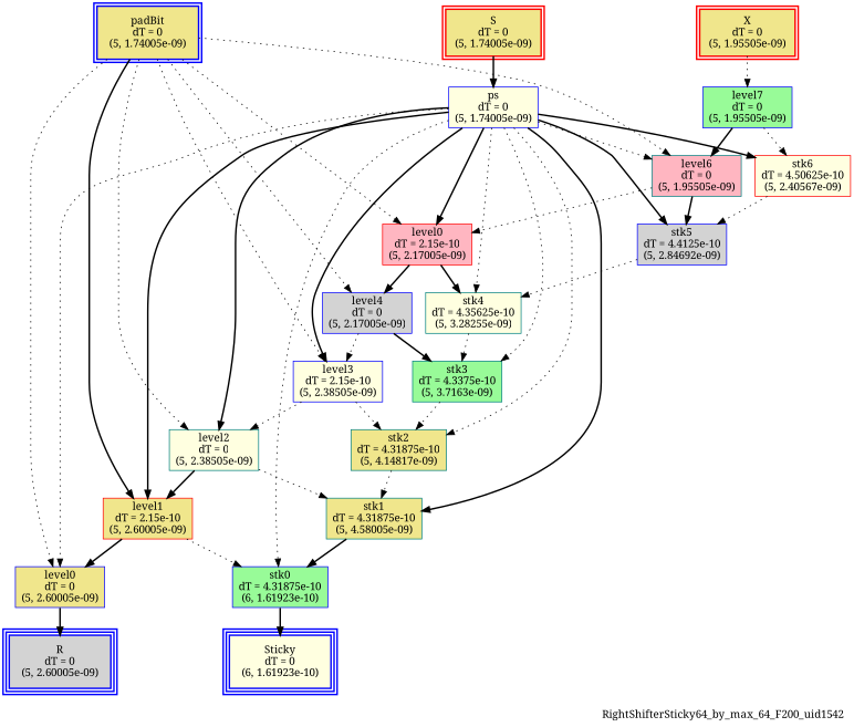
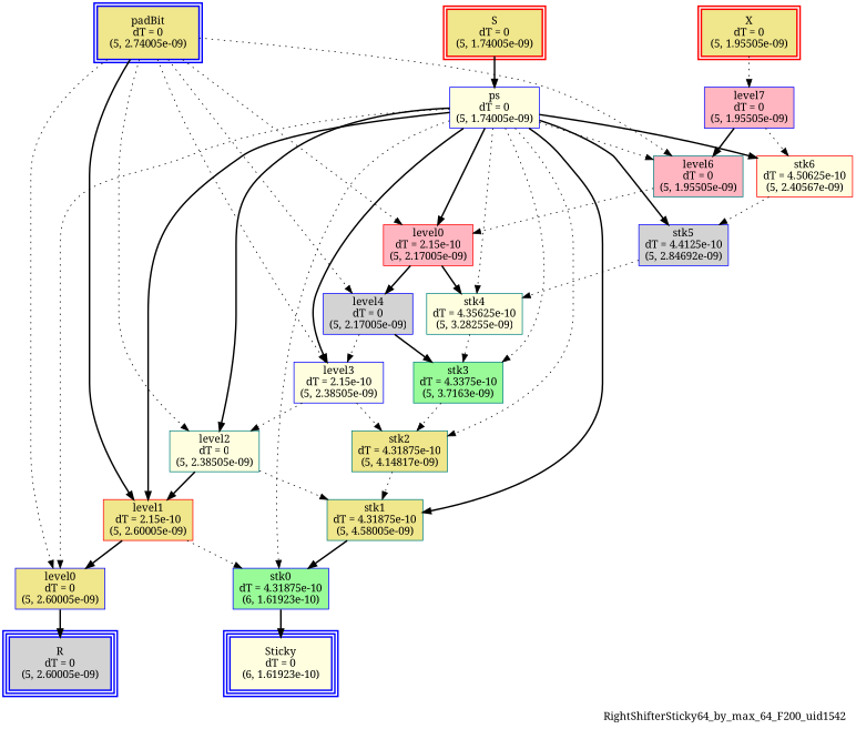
  digraph {
    fontname="Noto Serif"
    label=RightShifterSticky64_by_max_64_F200_uid1542
    labeljust=right
    labelloc=bottom
    nodesep=0.25
    ranksep=0.5
    node [color=blue fillcolor=khaki fontname="Noto Serif" peripheries=1 shape=box style=filled]
    edge [arrowhead=normal arrowsize=1.0 arrowtail=normal color=black dir=forward fontname="Noto Serif" style=dotted]
    n1 [color=red label="X\ndT = 0\n(5, 1.95505e-09)" peripheries=2 style="bold, filled,filled"]
    n2 [color=red label="S\ndT = 0\n(5, 1.74005e-09)" peripheries=2 style="bold, filled,filled"]
-   n3 [label="padBit\ndT = 0\n(5, 1.74005e-09)" peripheries=2 style="bold, filled,filled"]
+   n3 [label="padBit\ndT = 0\n(5, 2.74005e-09)" peripheries=2 style="bold, filled,filled"]
    n4 [fillcolor=lightgrey label="R\ndT = 0\n(5, 2.60005e-09)" peripheries=3 style="bold, filled,filled"]
    n5 [fillcolor=lightyellow label="Sticky\ndT = 0\n(6, 1.61923e-10)" peripheries=3 style="bold, filled,filled"]
-   n6 [fillcolor=palegreen label="level7\ndT = 0\n(5, 1.95505e-09)"]
+   n6 [fillcolor=lightpink label="level7\ndT = 0\n(5, 1.95505e-09)"]
    n7 [fillcolor=lightyellow label="ps\ndT = 0\n(5, 1.74005e-09)"]
    n8 [color=teal fillcolor=lightpink label="level6\ndT = 0\n(5, 1.95505e-09)"]
    n9 [color=red fillcolor=lightpink label="level0\ndT = 2.15e-10\n(5, 2.17005e-09)"]
    n10 [fillcolor=lightgrey label="level4\ndT = 0\n(5, 2.17005e-09)"]
    n11 [fillcolor=lightyellow label="level3\ndT = 2.15e-10\n(5, 2.38505e-09)"]
    n12 [color=teal fillcolor=lightyellow label="level2\ndT = 0\n(5, 2.38505e-09)"]
    n13 [color=red label="level1\ndT = 2.15e-10\n(5, 2.60005e-09)"]
    n14 [label="level0\ndT = 0\n(5, 2.60005e-09)"]
    n15 [color=red fillcolor=lightyellow label="stk6\ndT = 4.50625e-10\n(5, 2.40567e-09)"]
    n16 [fillcolor=lightgrey label="stk5\ndT = 4.4125e-10\n(5, 2.84692e-09)"]
    n17 [color=teal fillcolor=lightyellow label="stk4\ndT = 4.35625e-10\n(5, 3.28255e-09)"]
    n18 [color=teal fillcolor=palegreen label="stk3\ndT = 4.3375e-10\n(5, 3.7163e-09)"]
    n19 [color=teal label="stk2\ndT = 4.31875e-10\n(5, 4.14817e-09)"]
    n20 [color=teal label="stk1\ndT = 4.31875e-10\n(5, 4.58005e-09)"]
    n21 [fillcolor=palegreen label="stk0\ndT = 4.31875e-10\n(6, 1.61923e-10)"]
    subgraph sub_1 {
      rank=same
      n1
      n2
      n3
    }
    subgraph sub_2 {
      rank=same
      n4
      n5
    }
    n1 -> n6
    n2 -> n7 [style=bold]
    n3 -> n8
    n3 -> n9
    n3 -> n10
    n3 -> n11
    n3 -> n12
    n3 -> n13 [style=bold]
    n3 -> n14
    n6 -> n8 [style=bold]
    n6 -> n15
    n7 -> n8
    n7 -> n9 [style=bold]
    n7 -> n11 [style=bold]
    n7 -> n12 [style=bold]
    n7 -> n13 [style=bold]
    n7 -> n14
    n7 -> n15 [style=bold]
    n7 -> n16 [style=bold]
    n7 -> n17
    n7 -> n18
    n7 -> n19
    n7 -> n20 [style=bold]
    n7 -> n21
    n8 -> n9
-   n8 -> n16 [style=bold]
    n9 -> n10 [style=bold]
    n9 -> n17 [style=bold]
    n10 -> n11
    n10 -> n18 [style=bold]
    n11 -> n12
    n11 -> n19
    n12 -> n13 [style=bold]
    n12 -> n20
    n13 -> n14 [style=bold]
    n13 -> n21
    n14 -> n4 [style=bold]
    n15 -> n16
    n16 -> n17
    n17 -> n18
    n18 -> n19
    n19 -> n20
    n20 -> n21 [style=bold]
    n21 -> n5 [style=bold]
  }
